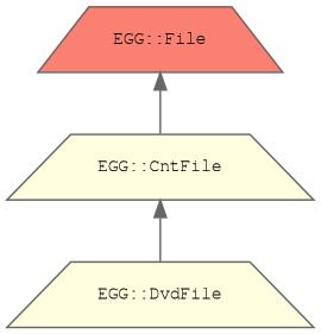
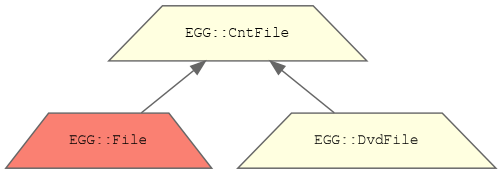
  digraph {
    node [color=gray40 fillcolor=lightyellow fontname=FreeMono fontsize=10 shape=trapezium style=filled]
    edge [color=gray40 dir=back fontname=FreeMono fontsize=10 labelfontname=FreeMono labelfontsize=10 style=solid]
    n1 [fillcolor=salmon fontcolor=black height=0.2 label="EGG::File" width=0.4]
    n2 [height=0.2 label="EGG::CntFile" width=0.4]
    n3 [height=0.2 label="EGG::DvdFile" width=0.4]
-   n1 -> n2
+   n2 -> n1
    n2 -> n3
  }
